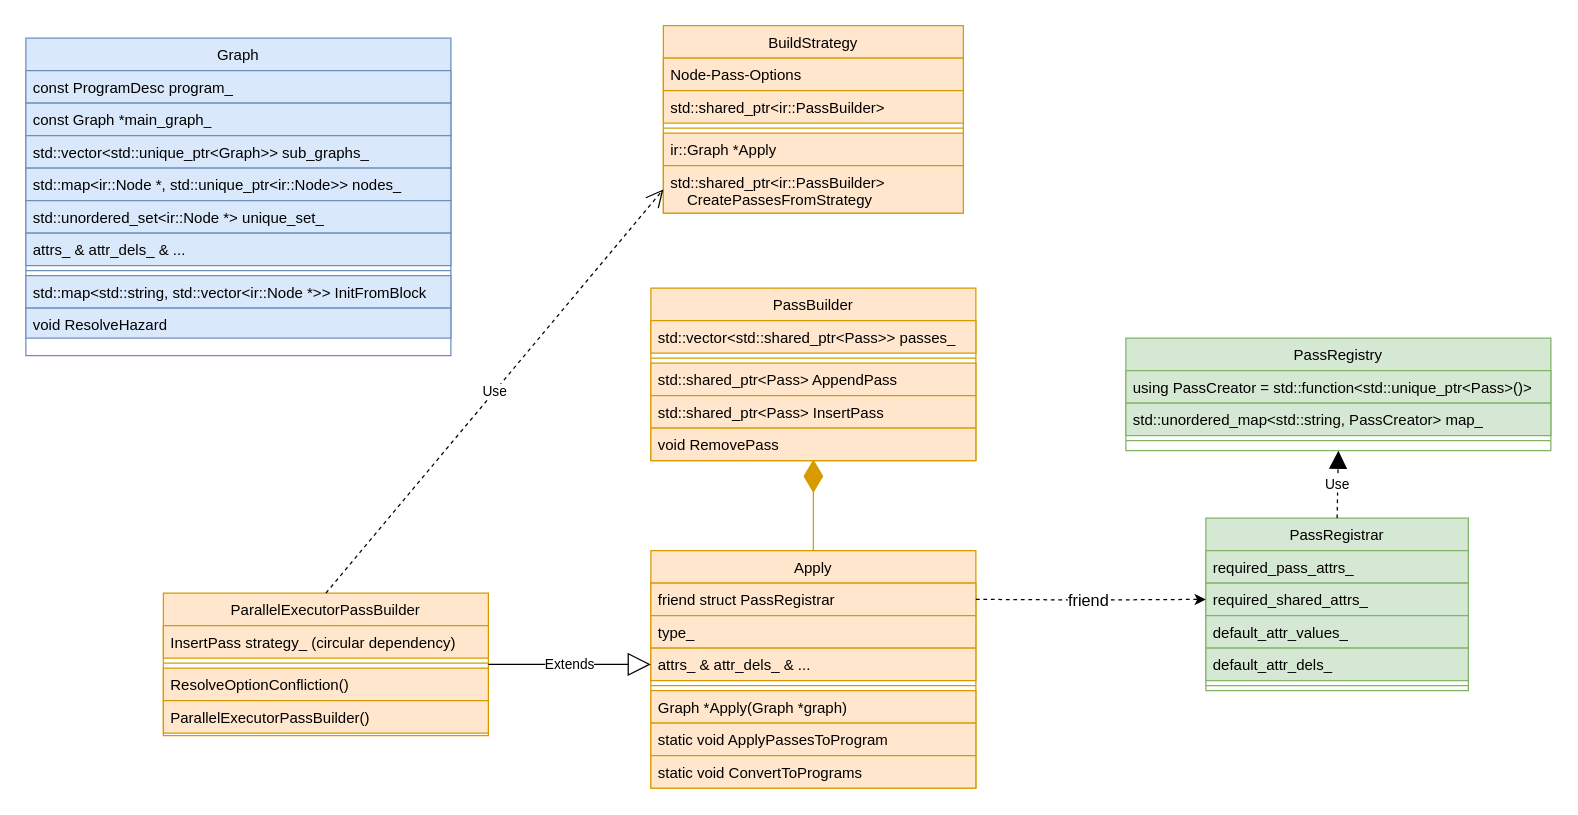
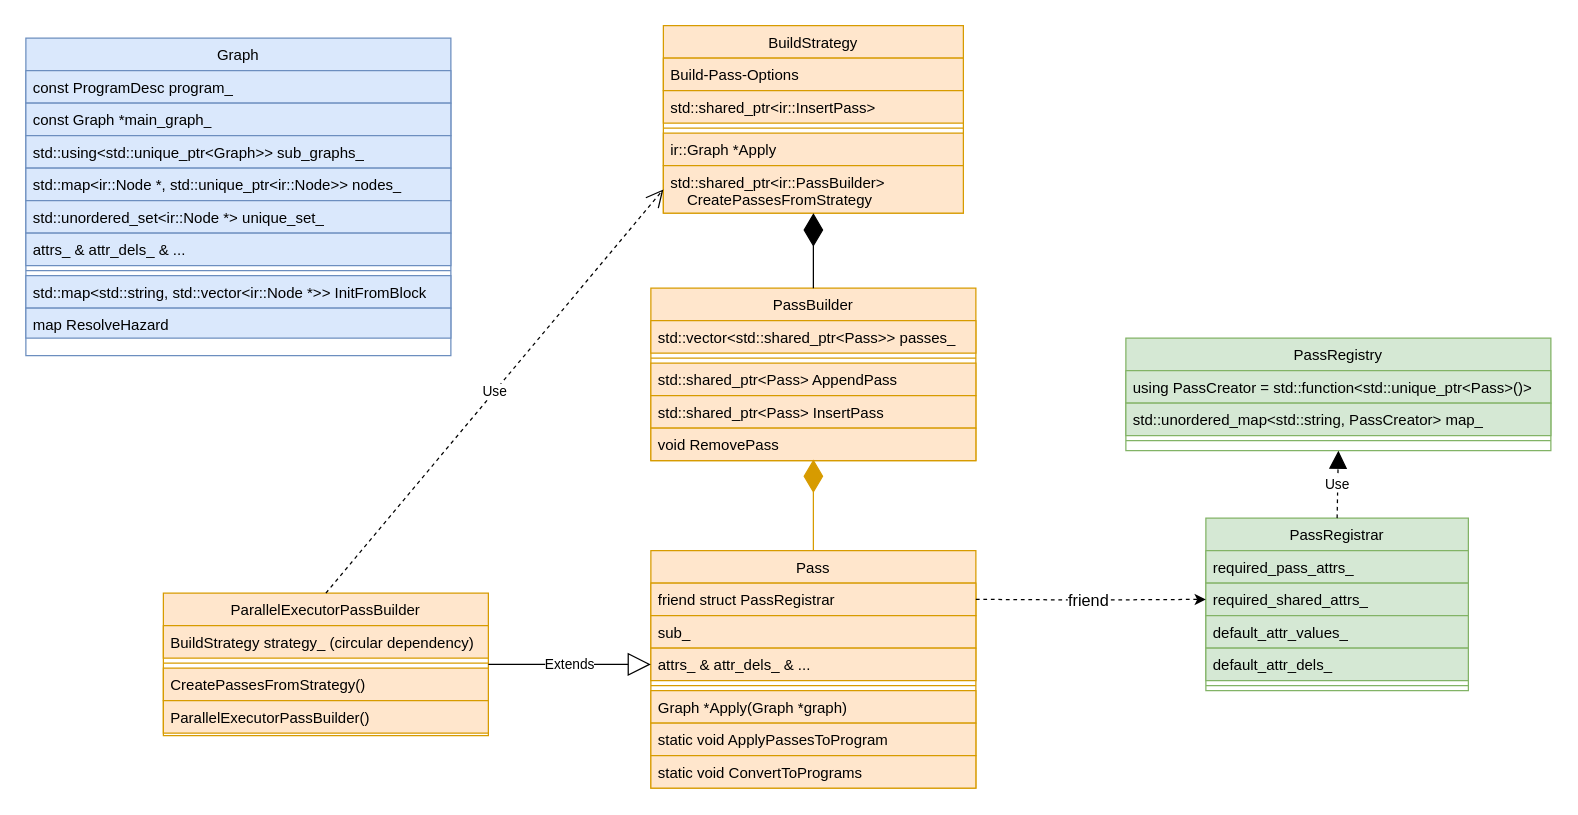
  <mxCell id="0" />
  <mxCell id="1" parent="0" />
  <mxCell id="2" value="BuildStrategy" style="swimlane;fontStyle=0;align=center;verticalAlign=top;childLayout=stackLayout;horizontal=1;startSize=26;horizontalStack=0;resizeParent=1;resizeLast=0;collapsible=1;marginBottom=0;rounded=0;shadow=0;strokeWidth=1;fillColor=#ffe6cc;strokeColor=#d79b00;" parent="1" vertex="1"><mxGeometry x="530" y="20" width="240" height="150" as="geometry"><mxRectangle x="230" y="140" width="160" height="26" as="alternateBounds" /></mxGeometry></mxCell>
- <mxCell id="3" value="Node-Pass-Options" style="text;align=left;verticalAlign=top;spacingLeft=4;spacingRight=4;overflow=hidden;rotatable=0;points=[[0,0.5],[1,0.5]];portConstraint=eastwest;fillColor=#ffe6cc;strokeColor=#d79b00;" parent="2" vertex="1"><mxGeometry y="26" width="240" height="26" as="geometry" /></mxCell>
- <mxCell id="4" value="std::shared_ptr&amp;lt;ir::PassBuilder&amp;gt;" style="text;align=left;verticalAlign=top;spacingLeft=4;spacingRight=4;overflow=hidden;rotatable=0;points=[[0,0.5],[1,0.5]];portConstraint=eastwest;rounded=0;shadow=0;html=1;fillColor=#ffe6cc;strokeColor=#d79b00;" parent="2" vertex="1"><mxGeometry y="52" width="240" height="26" as="geometry" /></mxCell>
+ <mxCell id="3" value="Build-Pass-Options" style="text;align=left;verticalAlign=top;spacingLeft=4;spacingRight=4;overflow=hidden;rotatable=0;points=[[0,0.5],[1,0.5]];portConstraint=eastwest;fillColor=#ffe6cc;strokeColor=#d79b00;" parent="2" vertex="1"><mxGeometry y="26" width="240" height="26" as="geometry" /></mxCell>
+ <mxCell id="4" value="std::shared_ptr&amp;lt;ir::InsertPass&amp;gt;" style="text;align=left;verticalAlign=top;spacingLeft=4;spacingRight=4;overflow=hidden;rotatable=0;points=[[0,0.5],[1,0.5]];portConstraint=eastwest;rounded=0;shadow=0;html=1;fillColor=#ffe6cc;strokeColor=#d79b00;" parent="2" vertex="1"><mxGeometry y="52" width="240" height="26" as="geometry" /></mxCell>
  <mxCell id="5" value="" style="line;html=1;strokeWidth=1;align=left;verticalAlign=middle;spacingTop=-1;spacingLeft=3;spacingRight=3;rotatable=0;labelPosition=right;points=[];portConstraint=eastwest;fillColor=#ffe6cc;strokeColor=#d79b00;" parent="2" vertex="1"><mxGeometry y="78" width="240" height="8" as="geometry" /></mxCell>
  <mxCell id="6" value="ir::Graph *Apply" style="text;align=left;verticalAlign=top;spacingLeft=4;spacingRight=4;overflow=hidden;rotatable=0;points=[[0,0.5],[1,0.5]];portConstraint=eastwest;html=1;fillColor=#ffe6cc;strokeColor=#d79b00;" parent="2" vertex="1"><mxGeometry y="86" width="240" height="26" as="geometry" /></mxCell>
  <mxCell id="7" value="std::shared_ptr&amp;lt;ir::PassBuilder&amp;gt; &lt;br&gt;&amp;nbsp; &amp;nbsp; CreatePassesFromStrategy" style="text;align=left;verticalAlign=top;spacingLeft=4;spacingRight=4;overflow=hidden;rotatable=0;points=[[0,0.5],[1,0.5]];portConstraint=eastwest;html=1;fillColor=#ffe6cc;strokeColor=#d79b00;" vertex="1" parent="2"><mxGeometry y="112" width="240" height="38" as="geometry" /></mxCell>
  <mxCell id="8" value="PassBuilder" style="swimlane;fontStyle=0;align=center;verticalAlign=top;childLayout=stackLayout;horizontal=1;startSize=26;horizontalStack=0;resizeParent=1;resizeLast=0;collapsible=1;marginBottom=0;rounded=0;shadow=0;strokeWidth=1;fillColor=#ffe6cc;strokeColor=#d79b00;" parent="1" vertex="1"><mxGeometry x="520" y="230" width="260" height="138" as="geometry"><mxRectangle x="130" y="380" width="160" height="26" as="alternateBounds" /></mxGeometry></mxCell>
  <mxCell id="9" value="std::vector&lt;std::shared_ptr&lt;Pass&gt;&gt; passes_" style="text;align=left;verticalAlign=top;spacingLeft=4;spacingRight=4;overflow=hidden;rotatable=0;points=[[0,0.5],[1,0.5]];portConstraint=eastwest;fillColor=#ffe6cc;strokeColor=#d79b00;" parent="8" vertex="1"><mxGeometry y="26" width="260" height="26" as="geometry" /></mxCell>
  <mxCell id="10" value="" style="line;html=1;strokeWidth=1;align=left;verticalAlign=middle;spacingTop=-1;spacingLeft=3;spacingRight=3;rotatable=0;labelPosition=right;points=[];portConstraint=eastwest;fillColor=#ffe6cc;strokeColor=#d79b00;" parent="8" vertex="1"><mxGeometry y="52" width="260" height="8" as="geometry" /></mxCell>
  <mxCell id="11" value="std::shared_ptr&lt;Pass&gt; AppendPass" style="text;align=left;verticalAlign=top;spacingLeft=4;spacingRight=4;overflow=hidden;rotatable=0;points=[[0,0.5],[1,0.5]];portConstraint=eastwest;fontStyle=0;fillColor=#ffe6cc;strokeColor=#d79b00;" parent="8" vertex="1"><mxGeometry y="60" width="260" height="26" as="geometry" /></mxCell>
  <mxCell id="12" value="std::shared_ptr&lt;Pass&gt; InsertPass" style="text;align=left;verticalAlign=top;spacingLeft=4;spacingRight=4;overflow=hidden;rotatable=0;points=[[0,0.5],[1,0.5]];portConstraint=eastwest;fillColor=#ffe6cc;strokeColor=#d79b00;" parent="8" vertex="1"><mxGeometry y="86" width="260" height="26" as="geometry" /></mxCell>
  <mxCell id="13" value="void RemovePass" style="text;align=left;verticalAlign=top;spacingLeft=4;spacingRight=4;overflow=hidden;rotatable=0;points=[[0,0.5],[1,0.5]];portConstraint=eastwest;fillColor=#ffe6cc;strokeColor=#d79b00;" vertex="1" parent="8"><mxGeometry y="112" width="260" height="26" as="geometry" /></mxCell>
+ <mxCell id="14" value="" style="endArrow=diamondThin;endFill=1;endSize=24;html=1;rounded=0;entryX=0.5;entryY=1;entryDx=0;entryDy=0;exitX=0.5;exitY=0;exitDx=0;exitDy=0;" edge="1" parent="1" source="8" target="2"><mxGeometry width="160" relative="1" as="geometry"><mxPoint x="650" y="250" as="sourcePoint" /><mxPoint x="790" y="310" as="targetPoint" /></mxGeometry></mxCell>
  <mxCell id="15" value="" style="endArrow=diamondThin;endFill=1;endSize=24;html=1;rounded=0;entryX=0.5;entryY=0.962;entryDx=0;entryDy=0;entryPerimeter=0;exitX=0.5;exitY=0;exitDx=0;exitDy=0;fillColor=#ffe6cc;strokeColor=#d79b00;" edge="1" parent="1" source="16" target="13"><mxGeometry width="160" relative="1" as="geometry"><mxPoint x="650" y="440" as="sourcePoint" /><mxPoint x="649.5" y="430" as="targetPoint" /></mxGeometry></mxCell>
- <mxCell id="16" value="Apply" style="swimlane;fontStyle=0;align=center;verticalAlign=top;childLayout=stackLayout;horizontal=1;startSize=26;horizontalStack=0;resizeParent=1;resizeLast=0;collapsible=1;marginBottom=0;rounded=0;shadow=0;strokeWidth=1;fillColor=#ffe6cc;strokeColor=#d79b00;" vertex="1" parent="1"><mxGeometry x="520" y="440" width="260" height="190" as="geometry"><mxRectangle x="130" y="380" width="160" height="26" as="alternateBounds" /></mxGeometry></mxCell>
+ <mxCell id="16" value="Pass" style="swimlane;fontStyle=0;align=center;verticalAlign=top;childLayout=stackLayout;horizontal=1;startSize=26;horizontalStack=0;resizeParent=1;resizeLast=0;collapsible=1;marginBottom=0;rounded=0;shadow=0;strokeWidth=1;fillColor=#ffe6cc;strokeColor=#d79b00;" vertex="1" parent="1"><mxGeometry x="520" y="440" width="260" height="190" as="geometry"><mxRectangle x="130" y="380" width="160" height="26" as="alternateBounds" /></mxGeometry></mxCell>
  <mxCell id="17" value="friend struct PassRegistrar" style="text;align=left;verticalAlign=top;spacingLeft=4;spacingRight=4;overflow=hidden;rotatable=0;points=[[0,0.5],[1,0.5]];portConstraint=eastwest;fillColor=#ffe6cc;strokeColor=#d79b00;" vertex="1" parent="16"><mxGeometry y="26" width="260" height="26" as="geometry" /></mxCell>
- <mxCell id="18" value="type_" style="text;align=left;verticalAlign=top;spacingLeft=4;spacingRight=4;overflow=hidden;rotatable=0;points=[[0,0.5],[1,0.5]];portConstraint=eastwest;fillColor=#ffe6cc;strokeColor=#d79b00;" vertex="1" parent="16"><mxGeometry y="52" width="260" height="26" as="geometry" /></mxCell>
+ <mxCell id="18" value="sub_" style="text;align=left;verticalAlign=top;spacingLeft=4;spacingRight=4;overflow=hidden;rotatable=0;points=[[0,0.5],[1,0.5]];portConstraint=eastwest;fillColor=#ffe6cc;strokeColor=#d79b00;" vertex="1" parent="16"><mxGeometry y="52" width="260" height="26" as="geometry" /></mxCell>
  <mxCell id="19" value="attrs_ &amp; attr_dels_ &amp; ..." style="text;align=left;verticalAlign=top;spacingLeft=4;spacingRight=4;overflow=hidden;rotatable=0;points=[[0,0.5],[1,0.5]];portConstraint=eastwest;fillColor=#ffe6cc;strokeColor=#d79b00;" vertex="1" parent="16"><mxGeometry y="78" width="260" height="26" as="geometry" /></mxCell>
  <mxCell id="20" value="" style="line;html=1;strokeWidth=1;align=left;verticalAlign=middle;spacingTop=-1;spacingLeft=3;spacingRight=3;rotatable=0;labelPosition=right;points=[];portConstraint=eastwest;fillColor=#ffe6cc;strokeColor=#d79b00;" vertex="1" parent="16"><mxGeometry y="104" width="260" height="8" as="geometry" /></mxCell>
  <mxCell id="21" value="Graph *Apply(Graph *graph)" style="text;align=left;verticalAlign=top;spacingLeft=4;spacingRight=4;overflow=hidden;rotatable=0;points=[[0,0.5],[1,0.5]];portConstraint=eastwest;fontStyle=0;fillColor=#ffe6cc;strokeColor=#d79b00;" vertex="1" parent="16"><mxGeometry y="112" width="260" height="26" as="geometry" /></mxCell>
  <mxCell id="22" value="static void ApplyPassesToProgram" style="text;align=left;verticalAlign=top;spacingLeft=4;spacingRight=4;overflow=hidden;rotatable=0;points=[[0,0.5],[1,0.5]];portConstraint=eastwest;fillColor=#ffe6cc;strokeColor=#d79b00;" vertex="1" parent="16"><mxGeometry y="138" width="260" height="26" as="geometry" /></mxCell>
  <mxCell id="23" value="static void ConvertToPrograms" style="text;align=left;verticalAlign=top;spacingLeft=4;spacingRight=4;overflow=hidden;rotatable=0;points=[[0,0.5],[1,0.5]];portConstraint=eastwest;fillColor=#ffe6cc;strokeColor=#d79b00;" vertex="1" parent="16"><mxGeometry y="164" width="260" height="26" as="geometry" /></mxCell>
  <mxCell id="24" value="PassRegistry" style="swimlane;fontStyle=0;align=center;verticalAlign=top;childLayout=stackLayout;horizontal=1;startSize=26;horizontalStack=0;resizeParent=1;resizeLast=0;collapsible=1;marginBottom=0;rounded=0;shadow=0;strokeWidth=1;fillColor=#d5e8d4;strokeColor=#82b366;" vertex="1" parent="1"><mxGeometry x="900" y="270" width="340" height="90" as="geometry"><mxRectangle x="130" y="380" width="160" height="26" as="alternateBounds" /></mxGeometry></mxCell>
  <mxCell id="25" value="using PassCreator = std::function&lt;std::unique_ptr&lt;Pass&gt;()&gt;" style="text;align=left;verticalAlign=top;spacingLeft=4;spacingRight=4;overflow=hidden;rotatable=0;points=[[0,0.5],[1,0.5]];portConstraint=eastwest;fillColor=#d5e8d4;strokeColor=#82b366;" vertex="1" parent="24"><mxGeometry y="26" width="340" height="26" as="geometry" /></mxCell>
  <mxCell id="26" value="std::unordered_map&lt;std::string, PassCreator&gt; map_" style="text;align=left;verticalAlign=top;spacingLeft=4;spacingRight=4;overflow=hidden;rotatable=0;points=[[0,0.5],[1,0.5]];portConstraint=eastwest;fillColor=#d5e8d4;strokeColor=#82b366;" vertex="1" parent="24"><mxGeometry y="52" width="340" height="26" as="geometry" /></mxCell>
  <mxCell id="27" value="" style="line;html=1;strokeWidth=1;align=left;verticalAlign=middle;spacingTop=-1;spacingLeft=3;spacingRight=3;rotatable=0;labelPosition=right;points=[];portConstraint=eastwest;fillColor=#d5e8d4;strokeColor=#82b366;" vertex="1" parent="24"><mxGeometry y="78" width="340" height="8" as="geometry" /></mxCell>
  <mxCell id="28" value="PassRegistrar" style="swimlane;fontStyle=0;align=center;verticalAlign=top;childLayout=stackLayout;horizontal=1;startSize=26;horizontalStack=0;resizeParent=1;resizeLast=0;collapsible=1;marginBottom=0;rounded=0;shadow=0;strokeWidth=1;fillColor=#d5e8d4;strokeColor=#82b366;" vertex="1" parent="1"><mxGeometry x="964" y="414" width="210" height="138" as="geometry"><mxRectangle x="130" y="380" width="160" height="26" as="alternateBounds" /></mxGeometry></mxCell>
  <mxCell id="29" value="required_pass_attrs_" style="text;align=left;verticalAlign=top;spacingLeft=4;spacingRight=4;overflow=hidden;rotatable=0;points=[[0,0.5],[1,0.5]];portConstraint=eastwest;fillColor=#d5e8d4;strokeColor=#82b366;" vertex="1" parent="28"><mxGeometry y="26" width="210" height="26" as="geometry" /></mxCell>
  <mxCell id="30" value="required_shared_attrs_" style="text;align=left;verticalAlign=top;spacingLeft=4;spacingRight=4;overflow=hidden;rotatable=0;points=[[0,0.5],[1,0.5]];portConstraint=eastwest;fillColor=#d5e8d4;strokeColor=#82b366;" vertex="1" parent="28"><mxGeometry y="52" width="210" height="26" as="geometry" /></mxCell>
  <mxCell id="31" value="default_attr_values_" style="text;align=left;verticalAlign=top;spacingLeft=4;spacingRight=4;overflow=hidden;rotatable=0;points=[[0,0.5],[1,0.5]];portConstraint=eastwest;fillColor=#d5e8d4;strokeColor=#82b366;" vertex="1" parent="28"><mxGeometry y="78" width="210" height="26" as="geometry" /></mxCell>
  <mxCell id="32" value="default_attr_dels_" style="text;align=left;verticalAlign=top;spacingLeft=4;spacingRight=4;overflow=hidden;rotatable=0;points=[[0,0.5],[1,0.5]];portConstraint=eastwest;fillColor=#d5e8d4;strokeColor=#82b366;" vertex="1" parent="28"><mxGeometry y="104" width="210" height="26" as="geometry" /></mxCell>
  <mxCell id="33" value="" style="line;html=1;strokeWidth=1;align=left;verticalAlign=middle;spacingTop=-1;spacingLeft=3;spacingRight=3;rotatable=0;labelPosition=right;points=[];portConstraint=eastwest;fillColor=#d5e8d4;strokeColor=#82b366;" vertex="1" parent="28"><mxGeometry y="130" width="210" height="8" as="geometry" /></mxCell>
  <mxCell id="34" value="Use" style="endArrow=block;endSize=12;dashed=1;html=1;rounded=0;entryX=0.5;entryY=1;entryDx=0;entryDy=0;exitX=0.5;exitY=0;exitDx=0;exitDy=0;" edge="1" parent="1" source="28" target="24"><mxGeometry width="160" relative="1" as="geometry"><mxPoint x="790" y="430" as="sourcePoint" /><mxPoint x="860" y="400" as="targetPoint" /></mxGeometry></mxCell>
  <mxCell id="35" style="edgeStyle=orthogonalEdgeStyle;rounded=0;orthogonalLoop=1;jettySize=auto;html=1;entryX=0;entryY=0.5;entryDx=0;entryDy=0;dashed=1;" edge="1" parent="1" target="30"><mxGeometry relative="1" as="geometry"><mxPoint x="780" y="479" as="sourcePoint" /></mxGeometry></mxCell>
  <mxCell id="36" value="friend" style="edgeLabel;html=1;align=center;verticalAlign=middle;resizable=0;points=[];fontSize=13;" vertex="1" connectable="0" parent="35"><mxGeometry x="0.215" y="1" relative="1" as="geometry"><mxPoint x="-22" y="1" as="offset" /></mxGeometry></mxCell>
  <mxCell id="37" value="ParallelExecutorPassBuilder" style="swimlane;fontStyle=0;align=center;verticalAlign=top;childLayout=stackLayout;horizontal=1;startSize=26;horizontalStack=0;resizeParent=1;resizeLast=0;collapsible=1;marginBottom=0;rounded=0;shadow=0;strokeWidth=1;fillColor=#ffe6cc;strokeColor=#d79b00;" vertex="1" parent="1"><mxGeometry x="130" y="474" width="260" height="114" as="geometry"><mxRectangle x="130" y="380" width="160" height="26" as="alternateBounds" /></mxGeometry></mxCell>
- <mxCell id="38" value="InsertPass strategy_ (circular dependency)" style="text;align=left;verticalAlign=top;spacingLeft=4;spacingRight=4;overflow=hidden;rotatable=0;points=[[0,0.5],[1,0.5]];portConstraint=eastwest;fillColor=#ffe6cc;strokeColor=#d79b00;" vertex="1" parent="37"><mxGeometry y="26" width="260" height="26" as="geometry" /></mxCell>
+ <mxCell id="38" value="BuildStrategy strategy_ (circular dependency)" style="text;align=left;verticalAlign=top;spacingLeft=4;spacingRight=4;overflow=hidden;rotatable=0;points=[[0,0.5],[1,0.5]];portConstraint=eastwest;fillColor=#ffe6cc;strokeColor=#d79b00;" vertex="1" parent="37"><mxGeometry y="26" width="260" height="26" as="geometry" /></mxCell>
  <mxCell id="39" value="" style="line;html=1;strokeWidth=1;align=left;verticalAlign=middle;spacingTop=-1;spacingLeft=3;spacingRight=3;rotatable=0;labelPosition=right;points=[];portConstraint=eastwest;fillColor=#ffe6cc;strokeColor=#d79b00;" vertex="1" parent="37"><mxGeometry y="52" width="260" height="8" as="geometry" /></mxCell>
- <mxCell id="40" value="ResolveOptionConfliction()" style="text;align=left;verticalAlign=top;spacingLeft=4;spacingRight=4;overflow=hidden;rotatable=0;points=[[0,0.5],[1,0.5]];portConstraint=eastwest;fontStyle=0;fillColor=#ffe6cc;strokeColor=#d79b00;" vertex="1" parent="37"><mxGeometry y="60" width="260" height="26" as="geometry" /></mxCell>
+ <mxCell id="40" value="CreatePassesFromStrategy()" style="text;align=left;verticalAlign=top;spacingLeft=4;spacingRight=4;overflow=hidden;rotatable=0;points=[[0,0.5],[1,0.5]];portConstraint=eastwest;fontStyle=0;fillColor=#ffe6cc;strokeColor=#d79b00;" vertex="1" parent="37"><mxGeometry y="60" width="260" height="26" as="geometry" /></mxCell>
  <mxCell id="41" value="ParallelExecutorPassBuilder()" style="text;align=left;verticalAlign=top;spacingLeft=4;spacingRight=4;overflow=hidden;rotatable=0;points=[[0,0.5],[1,0.5]];portConstraint=eastwest;fillColor=#ffe6cc;strokeColor=#d79b00;" vertex="1" parent="37"><mxGeometry y="86" width="260" height="26" as="geometry" /></mxCell>
  <mxCell id="42" value="Extends" style="endArrow=block;endSize=16;endFill=0;html=1;rounded=0;entryX=0;entryY=0.5;entryDx=0;entryDy=0;exitX=1;exitY=0.5;exitDx=0;exitDy=0;" edge="1" parent="1" source="37" target="19"><mxGeometry width="160" relative="1" as="geometry"><mxPoint x="380" y="440" as="sourcePoint" /><mxPoint x="540" y="440" as="targetPoint" /></mxGeometry></mxCell>
  <mxCell id="43" value="Use" style="endArrow=open;endSize=12;dashed=1;html=1;rounded=0;entryX=0;entryY=0.5;entryDx=0;entryDy=0;exitX=0.5;exitY=0;exitDx=0;exitDy=0;" edge="1" parent="1" source="37" target="7"><mxGeometry width="160" relative="1" as="geometry"><mxPoint x="420" y="300" as="sourcePoint" /><mxPoint x="580" y="300" as="targetPoint" /></mxGeometry></mxCell>
  <mxCell id="44" value="Graph" style="swimlane;fontStyle=0;align=center;verticalAlign=top;childLayout=stackLayout;horizontal=1;startSize=26;horizontalStack=0;resizeParent=1;resizeLast=0;collapsible=1;marginBottom=0;rounded=0;shadow=0;strokeWidth=1;fillColor=#dae8fc;strokeColor=#6c8ebf;" vertex="1" parent="1"><mxGeometry x="20" y="30" width="340" height="254" as="geometry"><mxRectangle x="230" y="140" width="160" height="26" as="alternateBounds" /></mxGeometry></mxCell>
  <mxCell id="45" value="const ProgramDesc program_" style="text;align=left;verticalAlign=top;spacingLeft=4;spacingRight=4;overflow=hidden;rotatable=0;points=[[0,0.5],[1,0.5]];portConstraint=eastwest;fillColor=#dae8fc;strokeColor=#6c8ebf;" vertex="1" parent="44"><mxGeometry y="26" width="340" height="26" as="geometry" /></mxCell>
  <mxCell id="46" value="const Graph *main_graph_" style="text;align=left;verticalAlign=top;spacingLeft=4;spacingRight=4;overflow=hidden;rotatable=0;points=[[0,0.5],[1,0.5]];portConstraint=eastwest;rounded=0;shadow=0;html=1;fillColor=#dae8fc;strokeColor=#6c8ebf;" vertex="1" parent="44"><mxGeometry y="52" width="340" height="26" as="geometry" /></mxCell>
- <mxCell id="47" value="std::vector&amp;lt;std::unique_ptr&amp;lt;Graph&amp;gt;&amp;gt; sub_graphs_" style="text;align=left;verticalAlign=top;spacingLeft=4;spacingRight=4;overflow=hidden;rotatable=0;points=[[0,0.5],[1,0.5]];portConstraint=eastwest;rounded=0;shadow=0;html=1;fillColor=#dae8fc;strokeColor=#6c8ebf;" vertex="1" parent="44"><mxGeometry y="78" width="340" height="26" as="geometry" /></mxCell>
+ <mxCell id="47" value="std::using&amp;lt;std::unique_ptr&amp;lt;Graph&amp;gt;&amp;gt; sub_graphs_" style="text;align=left;verticalAlign=top;spacingLeft=4;spacingRight=4;overflow=hidden;rotatable=0;points=[[0,0.5],[1,0.5]];portConstraint=eastwest;rounded=0;shadow=0;html=1;fillColor=#dae8fc;strokeColor=#6c8ebf;" vertex="1" parent="44"><mxGeometry y="78" width="340" height="26" as="geometry" /></mxCell>
  <mxCell id="48" value="std::map&amp;lt;ir::Node *, std::unique_ptr&amp;lt;ir::Node&amp;gt;&amp;gt; nodes_" style="text;align=left;verticalAlign=top;spacingLeft=4;spacingRight=4;overflow=hidden;rotatable=0;points=[[0,0.5],[1,0.5]];portConstraint=eastwest;rounded=0;shadow=0;html=1;fillColor=#dae8fc;strokeColor=#6c8ebf;" vertex="1" parent="44"><mxGeometry y="104" width="340" height="26" as="geometry" /></mxCell>
  <mxCell id="49" value="std::unordered_set&amp;lt;ir::Node *&amp;gt; unique_set_" style="text;align=left;verticalAlign=top;spacingLeft=4;spacingRight=4;overflow=hidden;rotatable=0;points=[[0,0.5],[1,0.5]];portConstraint=eastwest;rounded=0;shadow=0;html=1;fillColor=#dae8fc;strokeColor=#6c8ebf;" vertex="1" parent="44"><mxGeometry y="130" width="340" height="26" as="geometry" /></mxCell>
  <mxCell id="50" value="attrs_ &amp;amp; attr_dels_ &amp;amp; ..." style="text;align=left;verticalAlign=top;spacingLeft=4;spacingRight=4;overflow=hidden;rotatable=0;points=[[0,0.5],[1,0.5]];portConstraint=eastwest;rounded=0;shadow=0;html=1;fillColor=#dae8fc;strokeColor=#6c8ebf;" vertex="1" parent="44"><mxGeometry y="156" width="340" height="26" as="geometry" /></mxCell>
  <mxCell id="51" value="" style="line;html=1;strokeWidth=1;align=left;verticalAlign=middle;spacingTop=-1;spacingLeft=3;spacingRight=3;rotatable=0;labelPosition=right;points=[];portConstraint=eastwest;fillColor=#dae8fc;strokeColor=#6c8ebf;" vertex="1" parent="44"><mxGeometry y="182" width="340" height="8" as="geometry" /></mxCell>
  <mxCell id="52" value="std::map&amp;lt;std::string, std::vector&amp;lt;ir::Node *&amp;gt;&amp;gt; InitFromBlock" style="text;align=left;verticalAlign=top;spacingLeft=4;spacingRight=4;overflow=hidden;rotatable=0;points=[[0,0.5],[1,0.5]];portConstraint=eastwest;html=1;fillColor=#dae8fc;strokeColor=#6c8ebf;" vertex="1" parent="44"><mxGeometry y="190" width="340" height="26" as="geometry" /></mxCell>
- <mxCell id="53" value="void ResolveHazard" style="text;align=left;verticalAlign=top;spacingLeft=4;spacingRight=4;overflow=hidden;rotatable=0;points=[[0,0.5],[1,0.5]];portConstraint=eastwest;html=1;fillColor=#dae8fc;strokeColor=#6c8ebf;" vertex="1" parent="44"><mxGeometry y="216" width="340" height="24" as="geometry" /></mxCell>
+ <mxCell id="53" value="map ResolveHazard" style="text;align=left;verticalAlign=top;spacingLeft=4;spacingRight=4;overflow=hidden;rotatable=0;points=[[0,0.5],[1,0.5]];portConstraint=eastwest;html=1;fillColor=#dae8fc;strokeColor=#6c8ebf;" vertex="1" parent="44"><mxGeometry y="216" width="340" height="24" as="geometry" /></mxCell>
